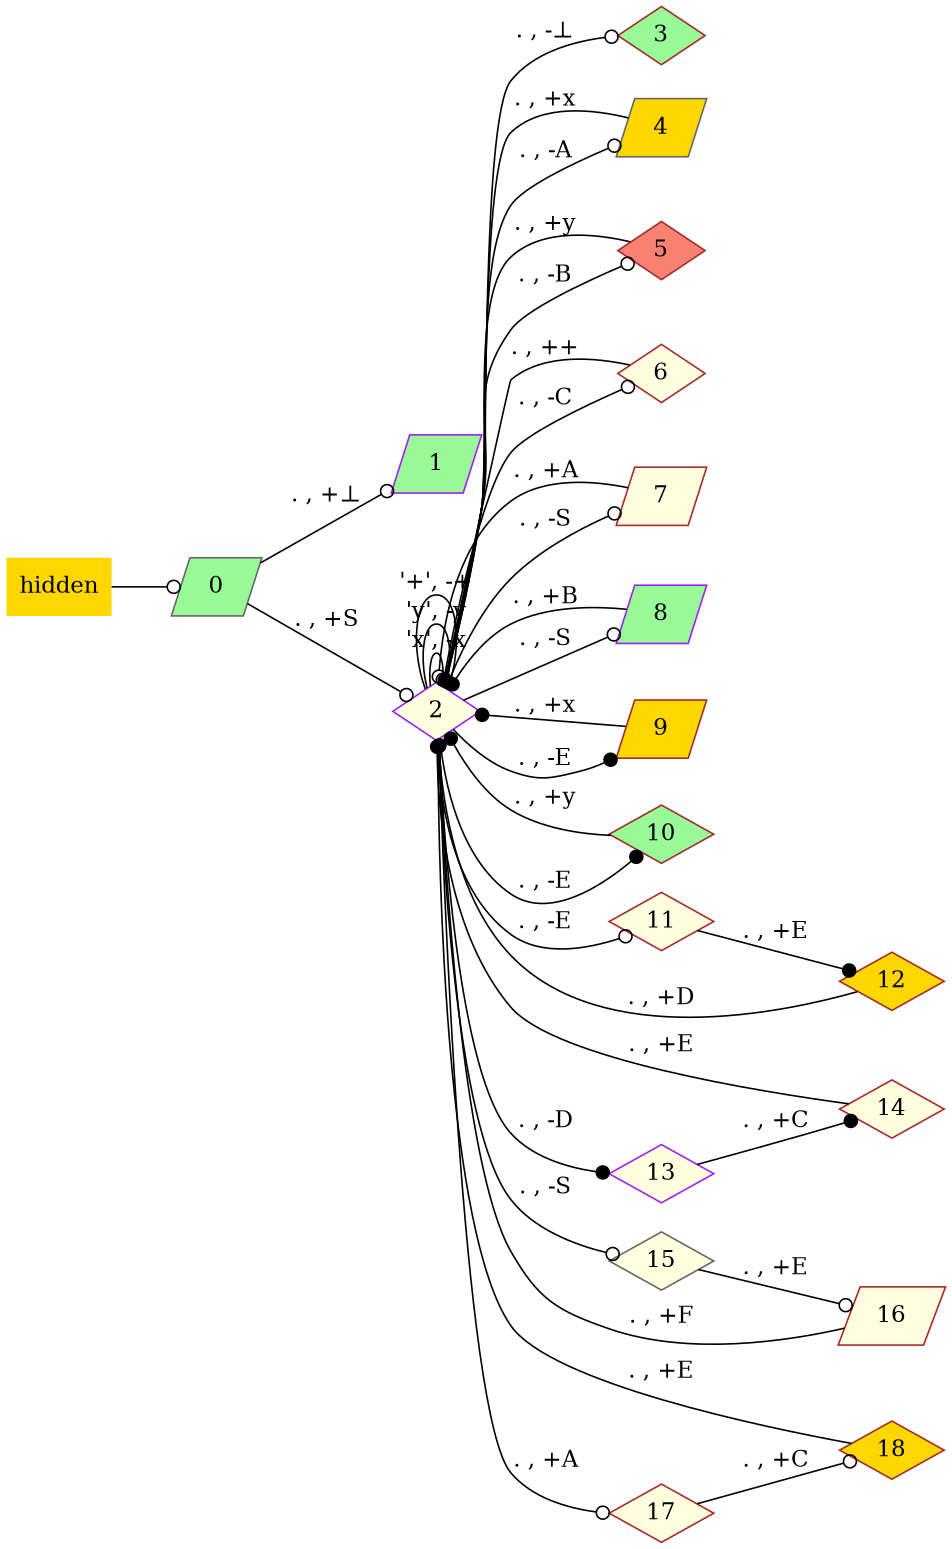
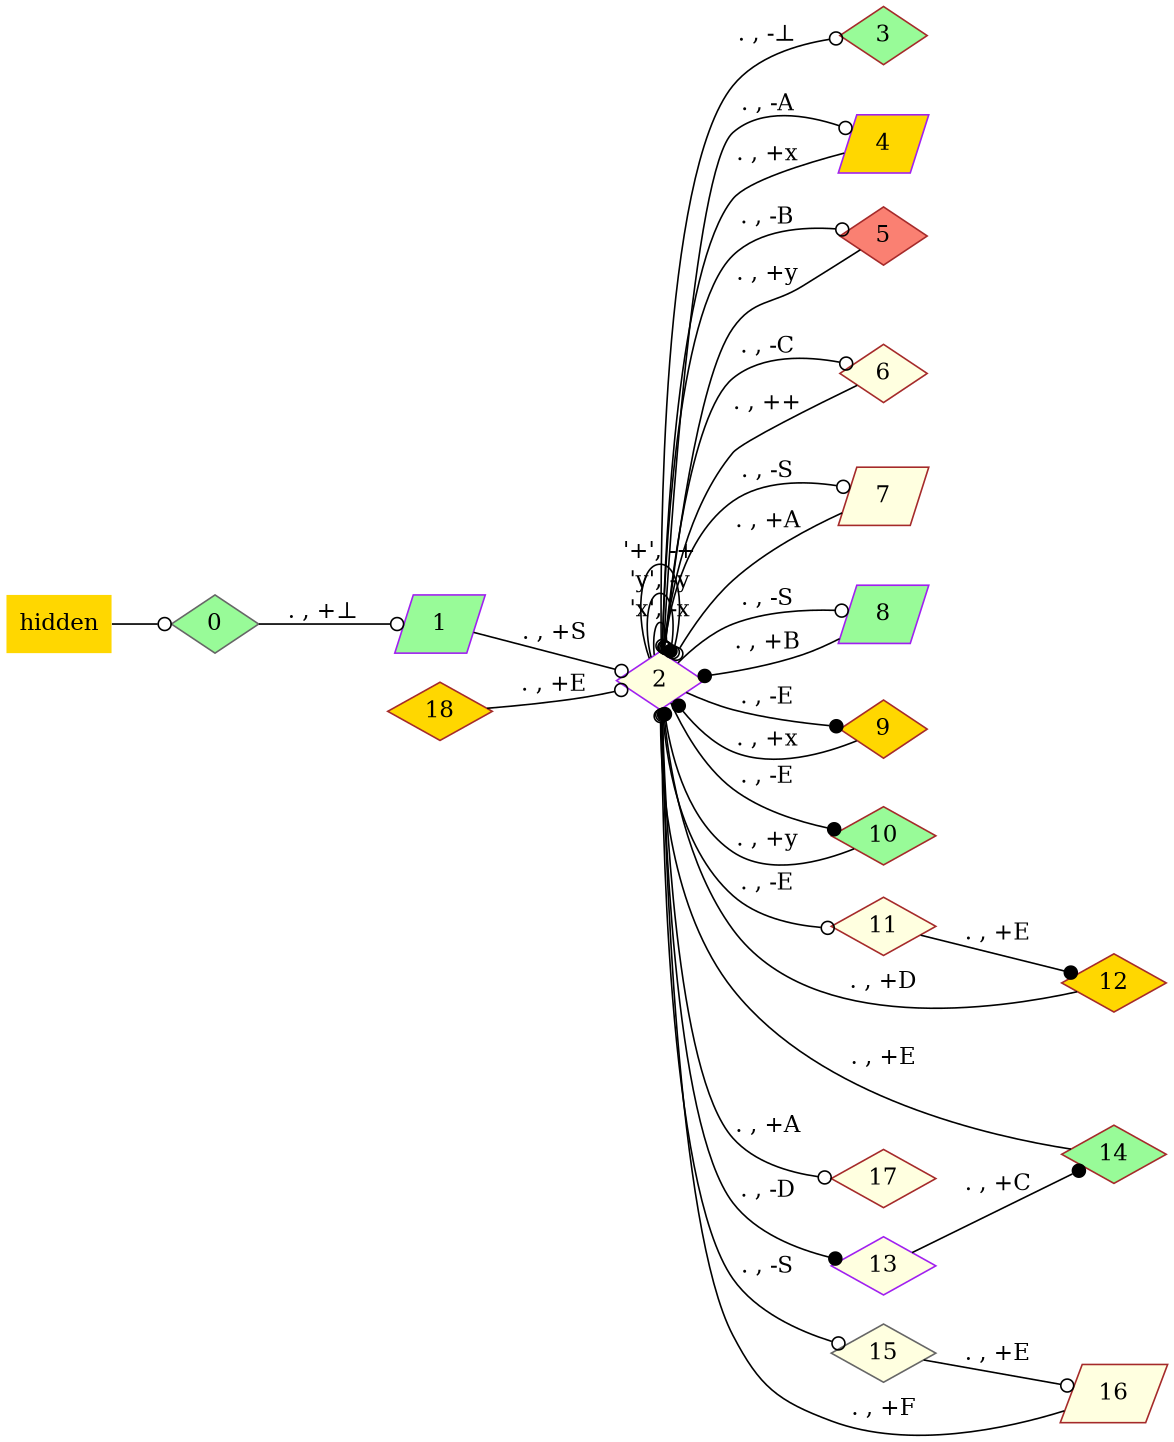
  digraph {
    rankdir=LR
    node [color=brown fillcolor=lightyellow shape=diamond style=filled]
    edge [arrowhead=odot]
    hidden [fillcolor=gold shape=plaintext]
-   0 [color=gray40 fillcolor=palegreen shape=parallelogram]
+   0 [color=gray40 fillcolor=palegreen]
    1 [color=purple fillcolor=palegreen shape=parallelogram]
    3 [fillcolor=palegreen]
    2 [color=purple]
-   4 [color=gray40 fillcolor=gold shape=parallelogram]
+   4 [color=purple fillcolor=gold shape=parallelogram]
    5 [fillcolor=salmon]
    6
    7 [shape=parallelogram]
    8 [color=purple fillcolor=palegreen shape=parallelogram]
-   9 [fillcolor=gold shape=parallelogram]
+   9 [fillcolor=gold]
    10 [fillcolor=palegreen]
    11
    13 [color=purple]
    15 [color=gray40]
    17
    12 [fillcolor=gold]
-   14
+   14 [fillcolor=palegreen]
    16 [shape=parallelogram]
    18 [fillcolor=gold]
    hidden -> 0
    0 -> 1 [label=". , +⊥"]
-   0 -> 2 [label=". , +S"]
+   1 -> 2 [label=". , +S"]
    2 -> 3 [label=". , -⊥"]
    2 -> 2 [label="'x', -x"]
    2 -> 2 [arrowhead=dot label="'y', -y"]
    2 -> 2 [label="'+', -+"]
    2 -> 4 [label=". , -A"]
    2 -> 5 [label=". , -B"]
    2 -> 6 [label=". , -C"]
    2 -> 7 [label=". , -S"]
    2 -> 8 [label=". , -S"]
    2 -> 9 [arrowhead=dot label=". , -E"]
    2 -> 10 [arrowhead=dot label=". , -E"]
    2 -> 11 [label=". , -E"]
    2 -> 13 [arrowhead=dot label=". , -D"]
    2 -> 15 [label=". , -S"]
    2 -> 17 [label=". , +A"]
    4 -> 2 [label=". , +x"]
    5 -> 2 [label=". , +y"]
-   6 -> 2 [arrowhead=dot label=". , ++"]
+   6 -> 2 [label=". , ++"]
    7 -> 2 [label=". , +A"]
    8 -> 2 [arrowhead=dot label=". , +B"]
    9 -> 2 [arrowhead=dot label=". , +x"]
    10 -> 2 [arrowhead=dot label=". , +y"]
    11 -> 12 [arrowhead=dot label=". , +E"]
    13 -> 14 [arrowhead=dot label=". , +C"]
    15 -> 16 [label=". , +E"]
-   17 -> 18 [label=". , +C"]
-   12 -> 2 [arrowhead=dot label=". , +D"]
+   12 -> 2 [label=". , +D"]
    14 -> 2 [label=". , +E"]
    16 -> 2 [label=". , +F"]
    18 -> 2 [label=". , +E"]
  }
